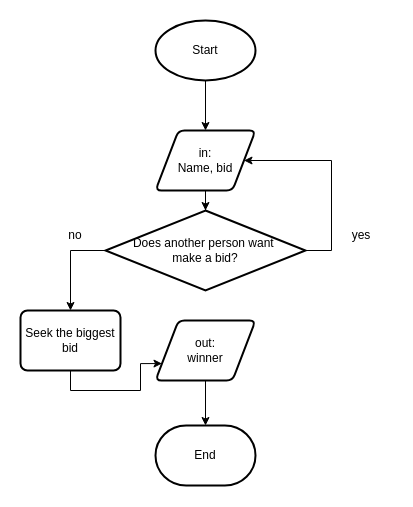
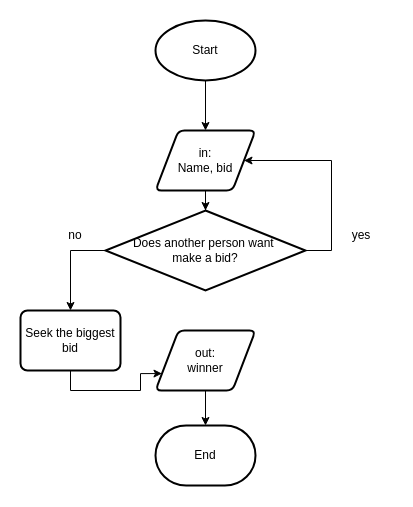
  <mxCell id="0" />
  <mxCell id="1" parent="0" />
  <mxCell id="2" value="" style="edgeStyle=orthogonalEdgeStyle;rounded=0;orthogonalLoop=1;jettySize=auto;html=1;" edge="1" parent="1" source="3" target="5"><mxGeometry relative="1" as="geometry" /></mxCell>
  <mxCell id="3" value="Start" style="strokeWidth=2;html=1;shape=mxgraph.flowchart.start_1;whiteSpace=wrap;" vertex="1" parent="1"><mxGeometry x="155" y="20" width="100" height="60" as="geometry" /></mxCell>
  <mxCell id="4" style="edgeStyle=orthogonalEdgeStyle;rounded=0;orthogonalLoop=1;jettySize=auto;html=1;exitX=0.5;exitY=1;exitDx=0;exitDy=0;" edge="1" parent="1" source="5" target="8"><mxGeometry relative="1" as="geometry" /></mxCell>
  <mxCell id="5" value="in:&lt;div&gt;Name, bid&lt;/div&gt;" style="shape=parallelogram;html=1;strokeWidth=2;perimeter=parallelogramPerimeter;whiteSpace=wrap;rounded=1;arcSize=12;size=0.23;" vertex="1" parent="1"><mxGeometry x="155" y="130" width="100" height="60" as="geometry" /></mxCell>
  <mxCell id="6" style="edgeStyle=orthogonalEdgeStyle;rounded=0;orthogonalLoop=1;jettySize=auto;html=1;exitX=1;exitY=0.5;exitDx=0;exitDy=0;exitPerimeter=0;entryX=1;entryY=0.5;entryDx=0;entryDy=0;" edge="1" parent="1" source="8" target="5"><mxGeometry relative="1" as="geometry"><Array as="points"><mxPoint x="331" y="250" /><mxPoint x="331" y="160" /></Array></mxGeometry></mxCell>
  <mxCell id="7" style="edgeStyle=orthogonalEdgeStyle;rounded=0;orthogonalLoop=1;jettySize=auto;html=1;exitX=0;exitY=0.5;exitDx=0;exitDy=0;exitPerimeter=0;" edge="1" parent="1" source="8" target="11"><mxGeometry relative="1" as="geometry" /></mxCell>
  <mxCell id="8" value="Does another person want&amp;nbsp;&lt;div&gt;make a bid?&lt;/div&gt;" style="strokeWidth=2;html=1;shape=mxgraph.flowchart.decision;whiteSpace=wrap;" vertex="1" parent="1"><mxGeometry x="105" y="210" width="200" height="80" as="geometry" /></mxCell>
  <mxCell id="9" value="yes" style="text;html=1;align=center;verticalAlign=middle;whiteSpace=wrap;rounded=0;" vertex="1" parent="1"><mxGeometry x="331" y="220" width="60" height="30" as="geometry" /></mxCell>
  <mxCell id="10" style="edgeStyle=orthogonalEdgeStyle;rounded=0;orthogonalLoop=1;jettySize=auto;html=1;exitX=0.5;exitY=1;exitDx=0;exitDy=0;entryX=0;entryY=0.75;entryDx=0;entryDy=0;" edge="1" parent="1" source="11" target="14"><mxGeometry relative="1" as="geometry" /></mxCell>
  <mxCell id="11" value="Seek the biggest bid" style="rounded=1;whiteSpace=wrap;html=1;absoluteArcSize=1;arcSize=14;strokeWidth=2;" vertex="1" parent="1"><mxGeometry x="20" y="310" width="100" height="60" as="geometry" /></mxCell>
  <mxCell id="12" value="no" style="text;html=1;align=center;verticalAlign=middle;whiteSpace=wrap;rounded=0;" vertex="1" parent="1"><mxGeometry x="45" y="220" width="60" height="30" as="geometry" /></mxCell>
  <mxCell id="13" value="" style="edgeStyle=orthogonalEdgeStyle;rounded=0;orthogonalLoop=1;jettySize=auto;html=1;" edge="1" parent="1" source="14" target="15"><mxGeometry relative="1" as="geometry" /></mxCell>
- <mxCell id="14" value="out:&lt;div&gt;winner&lt;/div&gt;" style="shape=parallelogram;html=1;strokeWidth=2;perimeter=parallelogramPerimeter;whiteSpace=wrap;rounded=1;arcSize=12;size=0.23;" vertex="1" parent="1"><mxGeometry x="155" y="320" width="100" height="60" as="geometry" /></mxCell>
+ <mxCell id="14" value="out:&lt;div&gt;winner&lt;/div&gt;" style="shape=parallelogram;html=1;strokeWidth=2;perimeter=parallelogramPerimeter;whiteSpace=wrap;rounded=1;arcSize=12;size=0.23;" vertex="1" parent="1"><mxGeometry x="155" y="330" width="100" height="60" as="geometry" /></mxCell>
  <mxCell id="15" value="End" style="strokeWidth=2;html=1;shape=mxgraph.flowchart.terminator;whiteSpace=wrap;" vertex="1" parent="1"><mxGeometry x="155" y="425" width="100" height="60" as="geometry" /></mxCell>
